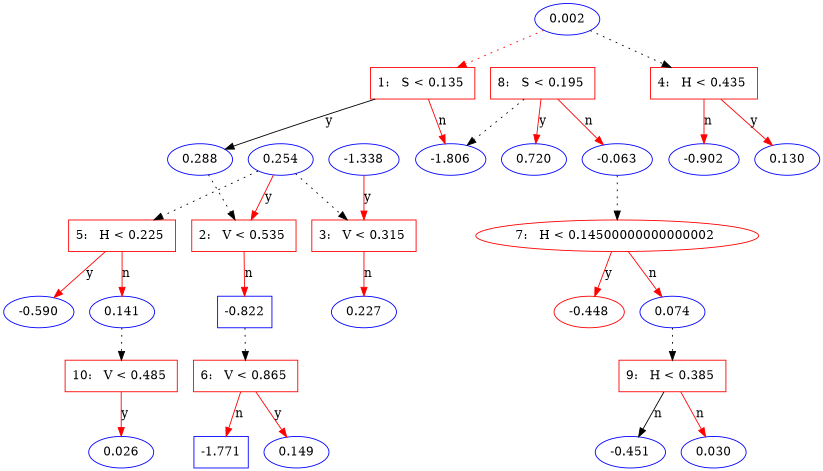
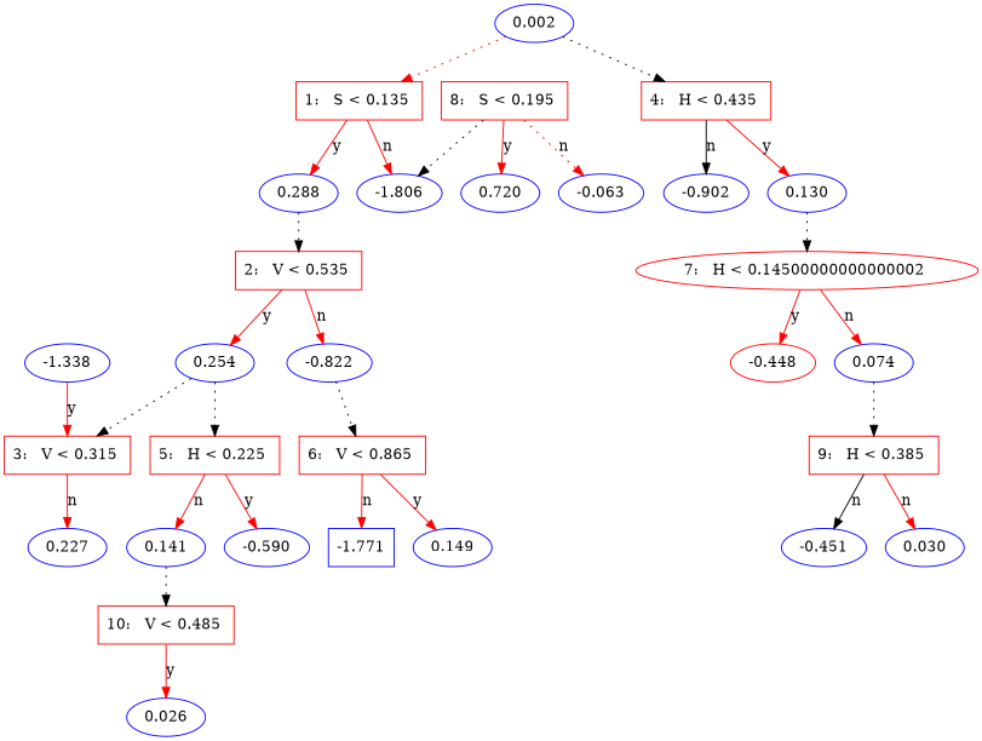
  digraph {
    fontname="DejaVu Serif"
    node [color=blue fontname="DejaVu Serif" shape=ellipse]
    edge [color=red fontname="DejaVu Serif"]
    n1 [label=0.002]
    n2 [color=red label="1:   S < 0.135 " shape=box]
    n3 [color=red label="4:   H < 0.435 " shape=box]
    n4 [label=0.288]
    n5 [label=-1.806]
    n6 [label=0.130]
    n7 [label=-0.902]
    n8 [color=red label="2:   V < 0.535 " shape=box]
    n9 [label=0.254]
-   n10 [label=-0.822 shape=box]
+   n10 [label=-0.822]
    n11 [color=red label="3:   V < 0.315 " shape=box]
    n12 [color=red label="5:   H < 0.225 " shape=box]
    n13 [color=red label="6:   V < 0.865 " shape=box]
    n14 [label=0.227]
    n15 [label=-0.590]
    n16 [label=0.141]
    n17 [label=-1.338]
    n18 [color=red label="10:   V < 0.485 " shape=box]
    n19 [label=0.026]
    n20 [label=0.149]
    n21 [label=-1.771 shape=box]
    n22 [color=red label="8:   S < 0.195 " shape=box]
    n23 [label=0.720]
    n24 [label=-0.063]
    n25 [color=red label="7:   H < 0.14500000000000002 "]
    n26 [color=red label=-0.448]
    n27 [label=0.074]
    n28 [color=red label="9:   H < 0.385 " shape=box]
    n29 [label=0.030]
    n30 [label=-0.451]
    n1 -> n2 [style=dotted]
    n1 -> n3 [style=dotted color=""]
-   n2 -> n4 [color=black label=y]
+   n2 -> n4 [label=y]
    n2 -> n5 [label=n]
    n3 -> n6 [label=y]
-   n3 -> n7 [label=n]
+   n3 -> n7 [color=black label=n]
    n4 -> n8 [style=dotted color=""]
-   n24 -> n25 [style=dotted color=""]
-   n9 -> n8 [label=y]
+   n6 -> n25 [style=dotted color=""]
+   n8 -> n9 [label=y]
    n8 -> n10 [label=n]
    n9 -> n11 [style=dotted color=""]
    n9 -> n12 [style=dotted color=""]
    n10 -> n13 [style=dotted color=""]
    n11 -> n14 [label=n]
    n12 -> n15 [label=y]
    n12 -> n16 [label=n]
    n13 -> n20 [label=y]
    n13 -> n21 [label=n]
    n16 -> n18 [style=dotted color=""]
    n17 -> n11 [label=y]
    n18 -> n19 [label=y]
    n22 -> n5 [style=dotted color=""]
    n22 -> n23 [label=y]
-   n22 -> n24 [label=n]
+   n22 -> n24 [label=n style=dotted]
    n25 -> n26 [label=y]
    n25 -> n27 [label=n]
    n27 -> n28 [style=dotted color=""]
    n28 -> n29 [label=n]
    n28 -> n30 [color=black label=n]
  }
